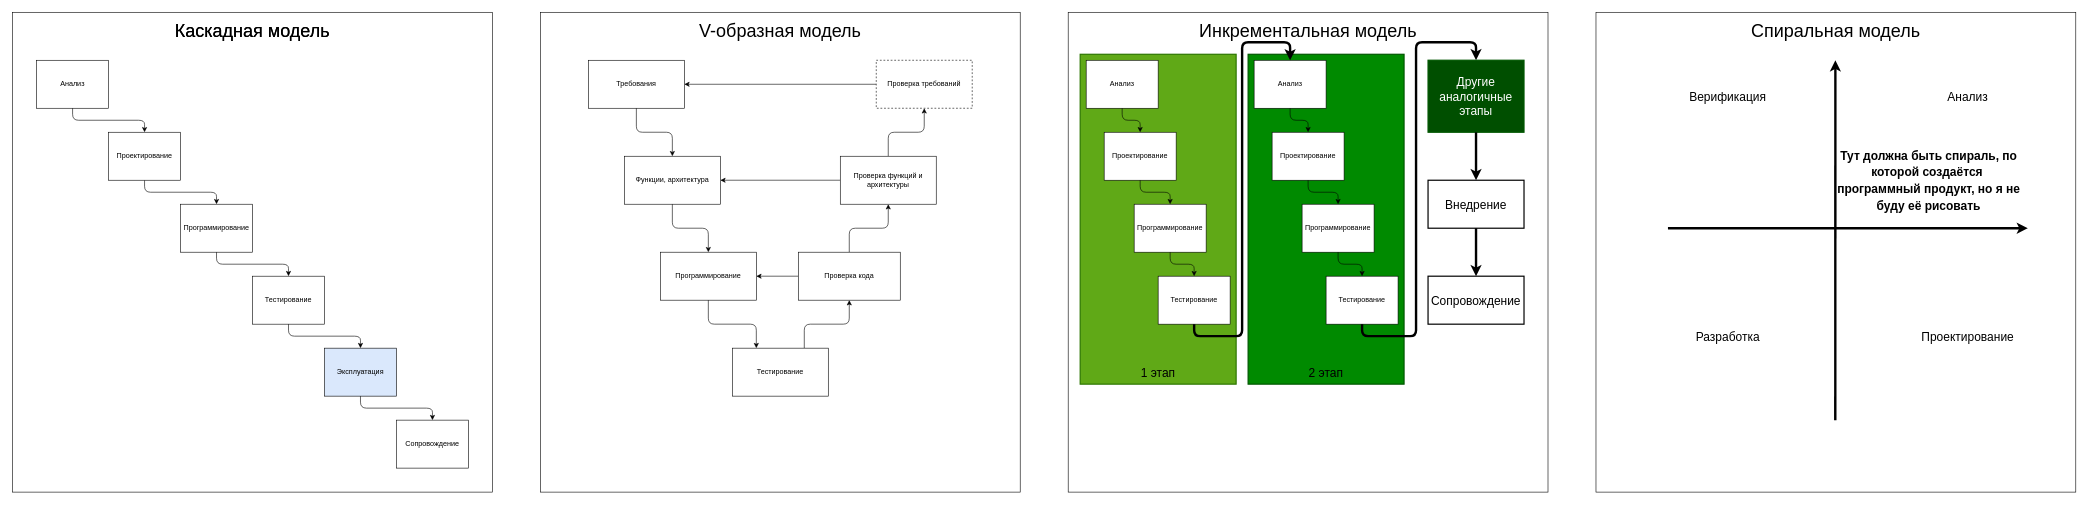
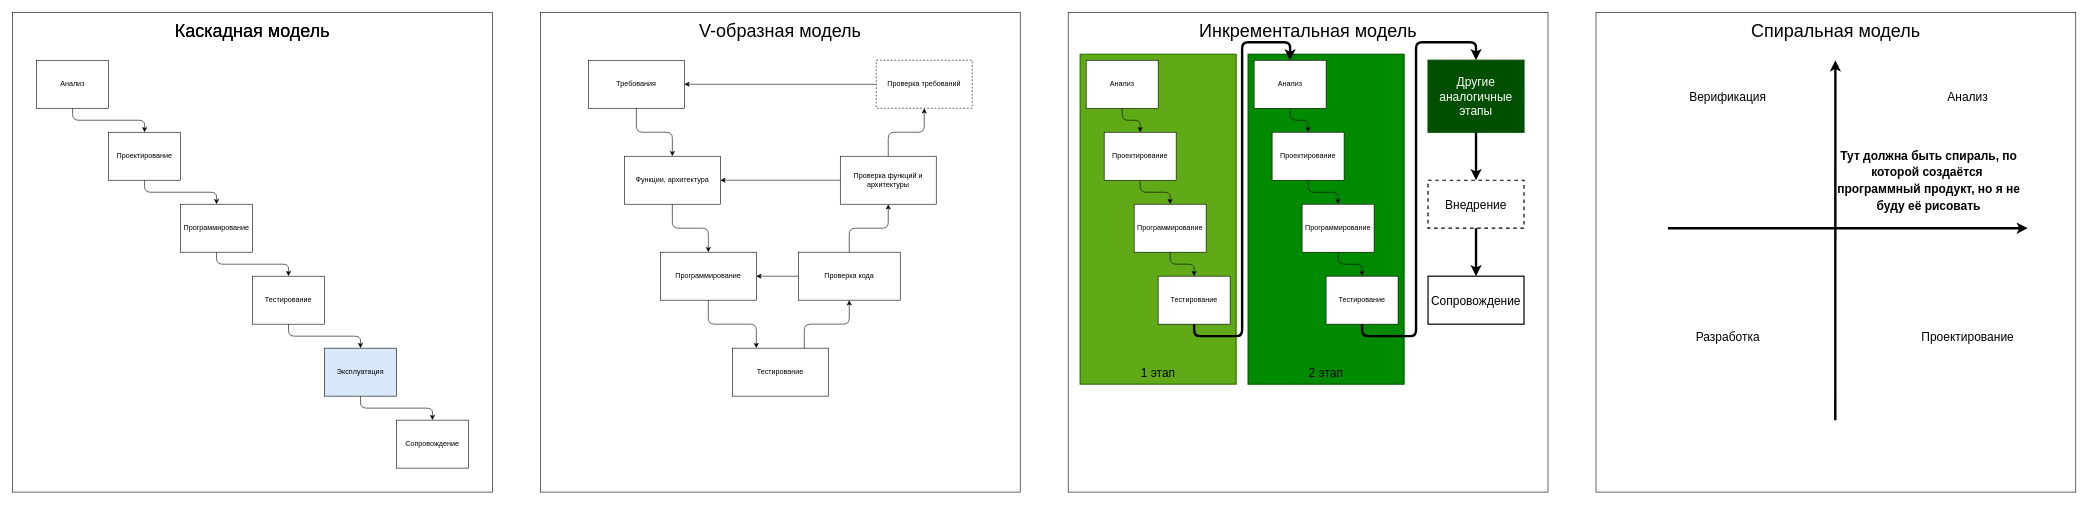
  <mxCell id="0" />
  <mxCell id="1" parent="0" />
  <mxCell id="2" value="" style="group;fontColor=none;noLabel=1;" parent="1" vertex="1" connectable="0"><mxGeometry x="20" y="20" width="800" height="800" as="geometry" /></mxCell>
  <mxCell id="3" value="" style="rounded=0;whiteSpace=wrap;html=1;fontFamily=Helvetica;fontSize=30;fontColor=default;strokeColor=default;fillColor=default;" parent="2" vertex="1"><mxGeometry width="800" height="800" as="geometry" /></mxCell>
  <mxCell id="4" value="Анализ" style="rounded=0;whiteSpace=wrap;html=1;" parent="2" vertex="1"><mxGeometry x="40" y="80" width="120" height="80" as="geometry" /></mxCell>
  <mxCell id="5" value="" style="edgeStyle=elbowEdgeStyle;html=1;elbow=vertical;entryX=0.5;entryY=0;entryDx=0;entryDy=0;" parent="2" source="4" target="16" edge="1"><mxGeometry relative="1" as="geometry"><mxPoint x="220" y="200" as="targetPoint" /></mxGeometry></mxCell>
  <mxCell id="6" value="Программирование" style="whiteSpace=wrap;html=1;rounded=0;" parent="2" vertex="1"><mxGeometry x="280" y="320" width="120" height="80" as="geometry" /></mxCell>
  <mxCell id="7" value="" style="edgeStyle=elbowEdgeStyle;elbow=vertical;html=1;fontFamily=Helvetica;fontSize=12;fontColor=default;exitX=0.5;exitY=1;exitDx=0;exitDy=0;" parent="2" source="16" target="6" edge="1"><mxGeometry relative="1" as="geometry"><mxPoint x="220" y="280" as="sourcePoint" /></mxGeometry></mxCell>
  <mxCell id="8" value="Тестирование" style="whiteSpace=wrap;html=1;rounded=0;" parent="2" vertex="1"><mxGeometry x="400" y="440" width="120" height="80" as="geometry" /></mxCell>
  <mxCell id="9" value="" style="edgeStyle=elbowEdgeStyle;elbow=vertical;html=1;fontFamily=Helvetica;fontSize=12;fontColor=default;" parent="2" source="6" target="8" edge="1"><mxGeometry relative="1" as="geometry" /></mxCell>
  <mxCell id="10" value="Эксплуатация" style="whiteSpace=wrap;html=1;rounded=0;fillColor=#dae8fc;" parent="2" vertex="1"><mxGeometry x="520" y="560" width="120" height="80" as="geometry" /></mxCell>
  <mxCell id="11" value="" style="edgeStyle=elbowEdgeStyle;elbow=vertical;html=1;fontFamily=Helvetica;fontSize=12;fontColor=default;" parent="2" source="8" target="10" edge="1"><mxGeometry relative="1" as="geometry" /></mxCell>
  <mxCell id="12" value="Сопровождение" style="whiteSpace=wrap;html=1;rounded=0;" parent="2" vertex="1"><mxGeometry x="640" y="680" width="120" height="80" as="geometry" /></mxCell>
  <mxCell id="13" value="" style="edgeStyle=elbowEdgeStyle;elbow=vertical;html=1;fontFamily=Helvetica;fontSize=12;fontColor=default;" parent="2" source="10" target="12" edge="1"><mxGeometry relative="1" as="geometry" /></mxCell>
  <mxCell id="14" value="Каскадная модель" style="text;html=1;strokeColor=none;fillColor=none;align=center;verticalAlign=middle;whiteSpace=wrap;rounded=0;fontFamily=Helvetica;fontSize=30;fontColor=default;" parent="2" vertex="1"><mxGeometry x="40" width="720" height="60" as="geometry" /></mxCell>
  <mxCell id="15" value="Каскадная модель" style="text;html=1;strokeColor=none;fillColor=none;align=center;verticalAlign=middle;whiteSpace=wrap;rounded=0;fontFamily=Helvetica;fontSize=30;fontColor=default;" parent="2" vertex="1"><mxGeometry x="40" width="720" height="60" as="geometry" /></mxCell>
  <mxCell id="16" value="Проектирование" style="rounded=0;whiteSpace=wrap;html=1;" vertex="1" parent="2"><mxGeometry x="160" y="200" width="120" height="80" as="geometry" /></mxCell>
  <mxCell id="17" value="" style="group" parent="1" vertex="1" connectable="0"><mxGeometry x="900" y="20" width="800" height="800" as="geometry" /></mxCell>
  <mxCell id="18" value="" style="rounded=0;whiteSpace=wrap;html=1;fontFamily=Helvetica;fontSize=30;fontColor=default;strokeColor=default;fillColor=default;shadow=0;glass=0;sketch=0;" parent="17" vertex="1"><mxGeometry width="800" height="800" as="geometry" /></mxCell>
  <mxCell id="19" value="V-образная модель" style="text;html=1;strokeColor=none;fillColor=none;align=center;verticalAlign=middle;whiteSpace=wrap;rounded=0;fontFamily=Helvetica;fontSize=30;fontColor=default;" parent="17" vertex="1"><mxGeometry x="40" width="720" height="60" as="geometry" /></mxCell>
  <mxCell id="20" value="Требования" style="rounded=0;whiteSpace=wrap;html=1;fontFamily=Helvetica;fontSize=12;fontColor=default;strokeColor=default;fillColor=default;" parent="17" vertex="1"><mxGeometry x="80" y="80" width="160" height="80" as="geometry" /></mxCell>
  <mxCell id="21" style="edgeStyle=orthogonalEdgeStyle;html=1;entryX=1;entryY=0.5;entryDx=0;entryDy=0;fontFamily=Helvetica;fontSize=12;fontColor=default;startArrow=none;startFill=0;endArrow=classic;endFill=1;elbow=vertical;" parent="17" source="22" target="20" edge="1"><mxGeometry relative="1" as="geometry" /></mxCell>
  <mxCell id="22" value="Проверка требований" style="whiteSpace=wrap;html=1;rounded=0;dashed=1;" parent="17" vertex="1"><mxGeometry x="560" y="80" width="160" height="80" as="geometry" /></mxCell>
  <mxCell id="23" value="Функции, архитектура" style="whiteSpace=wrap;html=1;rounded=0;" parent="17" vertex="1"><mxGeometry x="140" y="240" width="160" height="80" as="geometry" /></mxCell>
  <mxCell id="24" value="" style="edgeStyle=orthogonalEdgeStyle;html=1;fontFamily=Helvetica;fontSize=12;fontColor=default;startArrow=none;startFill=0;endArrow=classic;endFill=1;elbow=vertical;" parent="17" source="20" target="23" edge="1"><mxGeometry relative="1" as="geometry" /></mxCell>
  <mxCell id="25" style="edgeStyle=orthogonalEdgeStyle;html=1;entryX=1;entryY=0.5;entryDx=0;entryDy=0;fontFamily=Helvetica;fontSize=12;fontColor=default;startArrow=none;startFill=0;endArrow=classic;endFill=1;elbow=vertical;" parent="17" source="27" target="23" edge="1"><mxGeometry relative="1" as="geometry" /></mxCell>
  <mxCell id="26" style="edgeStyle=orthogonalEdgeStyle;html=1;entryX=0.5;entryY=1;entryDx=0;entryDy=0;fontFamily=Helvetica;fontSize=12;fontColor=default;startArrow=none;startFill=0;endArrow=classic;endFill=1;elbow=vertical;" parent="17" source="27" target="22" edge="1"><mxGeometry relative="1" as="geometry" /></mxCell>
  <mxCell id="27" value="Проверка функций и архитектуры" style="whiteSpace=wrap;html=1;rounded=0;" parent="17" vertex="1"><mxGeometry x="500" y="240" width="160" height="80" as="geometry" /></mxCell>
  <mxCell id="28" value="Программирование" style="whiteSpace=wrap;html=1;rounded=0;" parent="17" vertex="1"><mxGeometry x="200" y="400" width="160" height="80" as="geometry" /></mxCell>
  <mxCell id="29" value="" style="edgeStyle=orthogonalEdgeStyle;html=1;fontFamily=Helvetica;fontSize=12;fontColor=default;startArrow=none;startFill=0;endArrow=classic;endFill=1;elbow=vertical;" parent="17" source="23" target="28" edge="1"><mxGeometry relative="1" as="geometry" /></mxCell>
  <mxCell id="30" style="edgeStyle=orthogonalEdgeStyle;html=1;entryX=1;entryY=0.5;entryDx=0;entryDy=0;fontFamily=Helvetica;fontSize=12;fontColor=default;startArrow=none;startFill=0;endArrow=classic;endFill=1;elbow=vertical;" parent="17" source="32" target="28" edge="1"><mxGeometry relative="1" as="geometry" /></mxCell>
  <mxCell id="31" style="edgeStyle=orthogonalEdgeStyle;html=1;entryX=0.5;entryY=1;entryDx=0;entryDy=0;fontFamily=Helvetica;fontSize=12;fontColor=default;startArrow=none;startFill=0;endArrow=classic;endFill=1;elbow=vertical;" parent="17" source="32" target="27" edge="1"><mxGeometry relative="1" as="geometry" /></mxCell>
  <mxCell id="32" value="Проверка кода" style="whiteSpace=wrap;html=1;rounded=0;" parent="17" vertex="1"><mxGeometry x="430" y="400" width="170" height="80" as="geometry" /></mxCell>
  <mxCell id="33" style="edgeStyle=orthogonalEdgeStyle;html=1;entryX=0.5;entryY=1;entryDx=0;entryDy=0;fontFamily=Helvetica;fontSize=12;fontColor=default;startArrow=none;startFill=0;endArrow=classic;endFill=1;elbow=vertical;exitX=0.75;exitY=0;exitDx=0;exitDy=0;" parent="17" source="34" target="32" edge="1"><mxGeometry relative="1" as="geometry" /></mxCell>
  <mxCell id="34" value="Тестирование" style="whiteSpace=wrap;html=1;rounded=0;" parent="17" vertex="1"><mxGeometry x="320" y="560" width="160" height="80" as="geometry" /></mxCell>
  <mxCell id="35" value="" style="edgeStyle=orthogonalEdgeStyle;html=1;fontFamily=Helvetica;fontSize=12;fontColor=default;startArrow=none;startFill=0;endArrow=classic;endFill=1;elbow=vertical;entryX=0.25;entryY=0;entryDx=0;entryDy=0;" parent="17" source="28" target="34" edge="1"><mxGeometry relative="1" as="geometry" /></mxCell>
  <mxCell id="36" value="" style="group" parent="1" vertex="1" connectable="0"><mxGeometry x="2660" y="20" width="800" height="800" as="geometry" /></mxCell>
  <mxCell id="37" value="" style="rounded=0;whiteSpace=wrap;html=1;fontFamily=Helvetica;fontSize=30;fontColor=default;strokeColor=default;fillColor=default;shadow=0;glass=0;sketch=0;" parent="36" vertex="1"><mxGeometry width="800" height="800" as="geometry" /></mxCell>
  <mxCell id="38" value="Спиральная модель" style="text;html=1;strokeColor=none;fillColor=none;align=center;verticalAlign=middle;whiteSpace=wrap;rounded=0;fontFamily=Helvetica;fontSize=30;fontColor=default;" parent="36" vertex="1"><mxGeometry x="40" width="720" height="60" as="geometry" /></mxCell>
  <mxCell id="39" value="" style="endArrow=classic;html=1;fontFamily=Helvetica;fontSize=20;fontColor=default;strokeWidth=4;elbow=vertical;" parent="36" edge="1"><mxGeometry width="50" height="50" relative="1" as="geometry"><mxPoint x="399" y="680" as="sourcePoint" /><mxPoint x="399.17" y="80" as="targetPoint" /></mxGeometry></mxCell>
  <mxCell id="40" value="" style="endArrow=classic;html=1;fontFamily=Helvetica;fontSize=20;fontColor=default;strokeWidth=4;elbow=vertical;" parent="36" edge="1"><mxGeometry width="50" height="50" relative="1" as="geometry"><mxPoint x="120" y="360" as="sourcePoint" /><mxPoint x="720" y="360" as="targetPoint" /></mxGeometry></mxCell>
  <mxCell id="41" value="Верификация" style="text;html=1;strokeColor=none;fillColor=none;align=center;verticalAlign=middle;whiteSpace=wrap;rounded=0;shadow=0;glass=0;sketch=0;fontFamily=Helvetica;fontSize=20;fontColor=default;" parent="36" vertex="1"><mxGeometry x="160" y="120" width="120" height="40" as="geometry" /></mxCell>
  <mxCell id="42" value="Анализ" style="text;html=1;strokeColor=none;fillColor=none;align=center;verticalAlign=middle;whiteSpace=wrap;rounded=0;shadow=0;glass=0;sketch=0;fontFamily=Helvetica;fontSize=20;fontColor=default;" parent="36" vertex="1"><mxGeometry x="560" y="120" width="120" height="40" as="geometry" /></mxCell>
  <mxCell id="43" value="Проектирование" style="text;html=1;strokeColor=none;fillColor=none;align=center;verticalAlign=middle;whiteSpace=wrap;rounded=0;shadow=0;glass=0;sketch=0;fontFamily=Helvetica;fontSize=20;fontColor=default;" parent="36" vertex="1"><mxGeometry x="560" y="520" width="120" height="40" as="geometry" /></mxCell>
  <mxCell id="44" value="Разработка" style="text;html=1;strokeColor=none;fillColor=none;align=center;verticalAlign=middle;whiteSpace=wrap;rounded=0;shadow=0;glass=0;sketch=0;fontFamily=Helvetica;fontSize=20;fontColor=default;" parent="36" vertex="1"><mxGeometry x="160" y="520" width="120" height="40" as="geometry" /></mxCell>
  <mxCell id="45" value="&lt;b style=&quot;line-height: 1.4&quot;&gt;Тут должна быть спираль, по которой создаётся&amp;nbsp; программный продукт, но я не буду её рисовать&lt;/b&gt;" style="text;html=1;strokeColor=none;fillColor=none;align=center;verticalAlign=middle;whiteSpace=wrap;rounded=0;shadow=0;glass=0;sketch=0;fontFamily=Helvetica;fontSize=20;fontColor=default;labelBackgroundColor=none;labelBorderColor=none;" parent="36" vertex="1"><mxGeometry x="400" y="210" width="310" height="140" as="geometry" /></mxCell>
  <mxCell id="46" value="" style="group" parent="1" vertex="1" connectable="0"><mxGeometry x="1780" y="20" width="800" height="800" as="geometry" /></mxCell>
  <mxCell id="47" value="" style="rounded=0;whiteSpace=wrap;html=1;fontFamily=Helvetica;fontSize=30;fontColor=default;strokeColor=default;fillColor=default;shadow=0;glass=0;sketch=0;" parent="46" vertex="1"><mxGeometry width="800" height="800" as="geometry" /></mxCell>
  <mxCell id="48" value="" style="rounded=0;whiteSpace=wrap;html=1;shadow=0;glass=0;sketch=0;fontFamily=Helvetica;fontSize=12;fontColor=#ffffff;strokeColor=#2D7600;fillColor=#60a917;strokeWidth=2;" parent="46" vertex="1"><mxGeometry x="20" y="70.01" width="260" height="549.99" as="geometry" /></mxCell>
  <mxCell id="49" value="" style="rounded=0;whiteSpace=wrap;html=1;shadow=0;glass=0;sketch=0;fontFamily=Helvetica;fontSize=12;fontColor=#ffffff;strokeColor=#005700;fillColor=#008a00;strokeWidth=2;" parent="46" vertex="1"><mxGeometry x="300" y="70.01" width="260" height="549.99" as="geometry" /></mxCell>
  <mxCell id="50" value="Анализ" style="rounded=0;whiteSpace=wrap;html=1;" parent="46" vertex="1"><mxGeometry x="30" y="80.01" width="120" height="80" as="geometry" /></mxCell>
  <mxCell id="51" value="&#10;&#10;&lt;span style=&quot;font-family: helvetica; font-size: 12px; font-style: normal; font-weight: 400; letter-spacing: normal; text-align: center; text-indent: 0px; text-transform: none; word-spacing: 0px; display: inline; float: none;&quot;&gt;Проектирование&lt;/span&gt;&#10;&#10;" style="whiteSpace=wrap;html=1;rounded=0;labelBackgroundColor=none;fontColor=default;" parent="46" vertex="1"><mxGeometry x="60" y="200.01" width="120" height="80" as="geometry" /></mxCell>
  <mxCell id="52" value="" style="edgeStyle=elbowEdgeStyle;html=1;elbow=vertical;" parent="46" source="50" target="51" edge="1"><mxGeometry relative="1" as="geometry" /></mxCell>
  <mxCell id="53" value="Программирование" style="whiteSpace=wrap;html=1;rounded=0;" parent="46" vertex="1"><mxGeometry x="110" y="320.01" width="120" height="80" as="geometry" /></mxCell>
  <mxCell id="54" value="" style="edgeStyle=elbowEdgeStyle;elbow=vertical;html=1;fontFamily=Helvetica;fontSize=12;fontColor=default;" parent="46" source="51" target="53" edge="1"><mxGeometry relative="1" as="geometry" /></mxCell>
  <mxCell id="55" value="Тестирование" style="whiteSpace=wrap;html=1;rounded=0;" parent="46" vertex="1"><mxGeometry x="150" y="440.01" width="120" height="80" as="geometry" /></mxCell>
  <mxCell id="56" value="" style="edgeStyle=elbowEdgeStyle;elbow=vertical;html=1;fontFamily=Helvetica;fontSize=12;fontColor=default;" parent="46" source="53" target="55" edge="1"><mxGeometry relative="1" as="geometry" /></mxCell>
  <mxCell id="57" value="Инкрементальная модель" style="text;html=1;strokeColor=none;fillColor=none;align=center;verticalAlign=middle;whiteSpace=wrap;rounded=0;fontFamily=Helvetica;fontSize=30;fontColor=default;" parent="46" vertex="1"><mxGeometry x="40" width="720" height="60" as="geometry" /></mxCell>
  <mxCell id="58" value="Анализ" style="rounded=0;whiteSpace=wrap;html=1;" parent="46" vertex="1"><mxGeometry x="310" y="80.01" width="120" height="80" as="geometry" /></mxCell>
  <mxCell id="59" style="edgeStyle=orthogonalEdgeStyle;html=1;entryX=0.5;entryY=0;entryDx=0;entryDy=0;fontFamily=Helvetica;fontSize=12;fontColor=default;startArrow=none;startFill=0;endArrow=classic;endFill=1;elbow=vertical;strokeWidth=4;" parent="46" source="55" target="58" edge="1"><mxGeometry relative="1" as="geometry"><Array as="points"><mxPoint x="210" y="540" /><mxPoint x="290" y="540" /><mxPoint x="290" y="50" /><mxPoint x="370" y="50" /></Array></mxGeometry></mxCell>
  <mxCell id="60" value="&#10;&#10;&lt;span style=&quot;font-family: helvetica; font-size: 12px; font-style: normal; font-weight: 400; letter-spacing: normal; text-align: center; text-indent: 0px; text-transform: none; word-spacing: 0px; display: inline; float: none;&quot;&gt;Проектирование&lt;/span&gt;&#10;&#10;" style="whiteSpace=wrap;html=1;rounded=0;labelBackgroundColor=none;fontColor=default;" parent="46" vertex="1"><mxGeometry x="340" y="200.01" width="120" height="80" as="geometry" /></mxCell>
  <mxCell id="61" value="" style="edgeStyle=elbowEdgeStyle;html=1;elbow=vertical;" parent="46" source="58" target="60" edge="1"><mxGeometry relative="1" as="geometry" /></mxCell>
  <mxCell id="62" value="Программирование" style="whiteSpace=wrap;html=1;rounded=0;" parent="46" vertex="1"><mxGeometry x="390" y="320.01" width="120" height="80" as="geometry" /></mxCell>
  <mxCell id="63" value="" style="edgeStyle=elbowEdgeStyle;elbow=vertical;html=1;fontFamily=Helvetica;fontSize=12;fontColor=default;" parent="46" source="60" target="62" edge="1"><mxGeometry relative="1" as="geometry" /></mxCell>
  <mxCell id="64" value="Тестирование" style="whiteSpace=wrap;html=1;rounded=0;" parent="46" vertex="1"><mxGeometry x="430" y="440.01" width="120" height="80" as="geometry" /></mxCell>
  <mxCell id="65" value="" style="edgeStyle=elbowEdgeStyle;elbow=vertical;html=1;fontFamily=Helvetica;fontSize=12;fontColor=default;" parent="46" source="62" target="64" edge="1"><mxGeometry relative="1" as="geometry" /></mxCell>
  <mxCell id="66" value="1 этап" style="text;html=1;strokeColor=none;fillColor=none;align=center;verticalAlign=middle;whiteSpace=wrap;rounded=0;shadow=0;glass=0;sketch=0;fontFamily=Helvetica;fontSize=20;fontColor=default;" parent="46" vertex="1"><mxGeometry x="30" y="585" width="240" height="30" as="geometry" /></mxCell>
  <mxCell id="67" value="2 этап" style="text;html=1;strokeColor=none;fillColor=none;align=center;verticalAlign=middle;whiteSpace=wrap;rounded=0;shadow=0;glass=0;sketch=0;fontFamily=Helvetica;fontSize=20;fontColor=default;" parent="46" vertex="1"><mxGeometry x="310" y="585" width="240" height="30" as="geometry" /></mxCell>
  <mxCell id="68" style="edgeStyle=orthogonalEdgeStyle;html=1;entryX=0.5;entryY=0;entryDx=0;entryDy=0;fontFamily=Helvetica;fontSize=12;fontColor=default;startArrow=none;startFill=0;endArrow=classic;endFill=1;elbow=vertical;strokeWidth=4;" parent="46" target="69" edge="1"><mxGeometry relative="1" as="geometry"><mxPoint x="490.027" y="520.01" as="sourcePoint" /><mxPoint x="650" y="80.01" as="targetPoint" /><Array as="points"><mxPoint x="490" y="540" /><mxPoint x="580" y="540" /><mxPoint x="580" y="50" /><mxPoint x="680" y="50" /></Array></mxGeometry></mxCell>
  <mxCell id="69" value="Другие аналогичные этапы" style="rounded=0;whiteSpace=wrap;html=1;shadow=0;glass=0;labelBackgroundColor=none;labelBorderColor=none;sketch=0;fontFamily=Helvetica;fontSize=20;fontColor=#ffffff;strokeColor=#005700;strokeWidth=2;fillColor=#004F00;" parent="46" vertex="1"><mxGeometry x="600" y="79.92" width="160" height="120.09" as="geometry" /></mxCell>
- <mxCell id="70" value="Внедрение" style="rounded=0;whiteSpace=wrap;html=1;shadow=0;glass=0;labelBackgroundColor=none;labelBorderColor=none;sketch=0;fontFamily=Helvetica;fontSize=20;fontColor=default;strokeColor=default;strokeWidth=2;fillColor=none;" parent="46" vertex="1"><mxGeometry x="600" y="280.01" width="160" height="80" as="geometry" /></mxCell>
+ <mxCell id="70" value="Внедрение" style="rounded=0;whiteSpace=wrap;html=1;shadow=0;glass=0;labelBackgroundColor=none;labelBorderColor=none;sketch=0;fontFamily=Helvetica;fontSize=20;fontColor=default;strokeColor=default;strokeWidth=2;fillColor=none;dashed=1;" parent="46" vertex="1"><mxGeometry x="600" y="280.01" width="160" height="80" as="geometry" /></mxCell>
  <mxCell id="71" value="" style="edgeStyle=none;html=1;fontFamily=Helvetica;fontSize=20;fontColor=default;startArrow=none;startFill=0;endArrow=classic;endFill=1;strokeWidth=4;elbow=vertical;" parent="46" source="69" target="70" edge="1"><mxGeometry relative="1" as="geometry" /></mxCell>
  <mxCell id="72" value="Сопровождение" style="rounded=0;whiteSpace=wrap;html=1;shadow=0;glass=0;labelBackgroundColor=none;labelBorderColor=none;sketch=0;fontFamily=Helvetica;fontSize=20;fontColor=default;strokeColor=default;strokeWidth=2;fillColor=none;" parent="46" vertex="1"><mxGeometry x="600" y="440.01" width="160" height="80" as="geometry" /></mxCell>
  <mxCell id="73" value="" style="edgeStyle=none;html=1;fontFamily=Helvetica;fontSize=20;fontColor=default;startArrow=none;startFill=0;endArrow=classic;endFill=1;strokeWidth=4;elbow=vertical;" parent="46" source="70" target="72" edge="1"><mxGeometry relative="1" as="geometry" /></mxCell>
